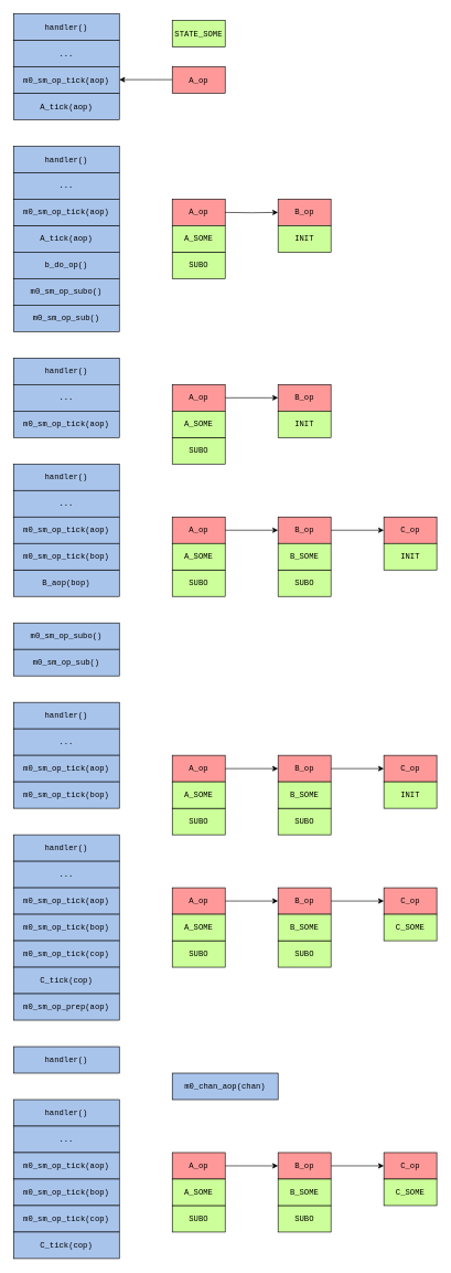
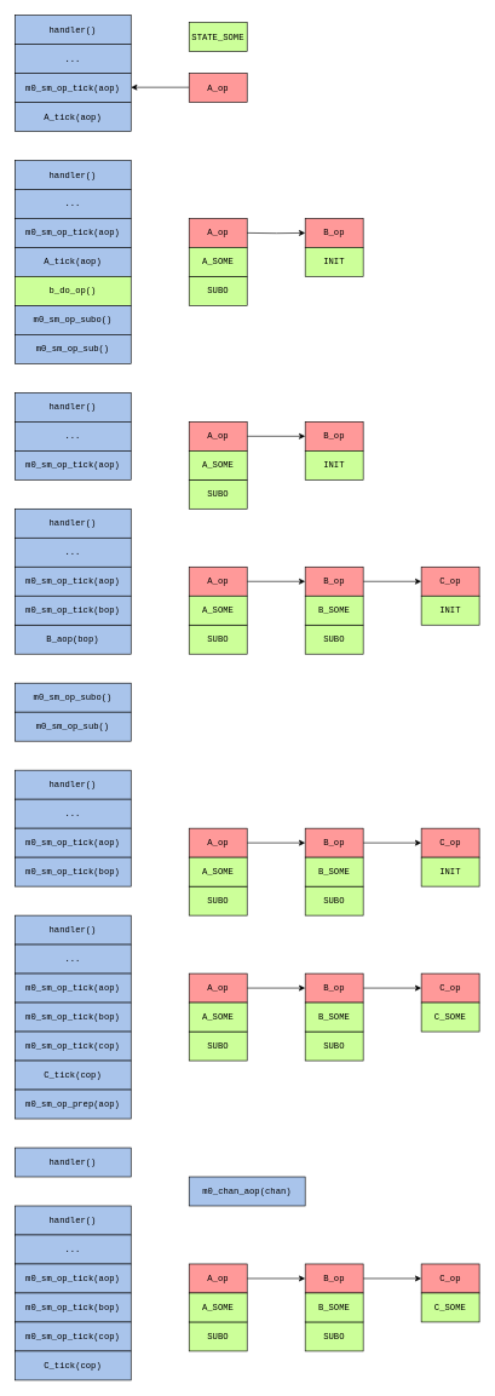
  <mxCell id="0" />
  <mxCell id="1" parent="0" />
  <mxCell id="2" value="&lt;font face=&quot;Courier New&quot;&gt;handler()&lt;/font&gt;" style="rounded=0;whiteSpace=wrap;html=1;fillColor=#A9C4EB;" parent="1" vertex="1"><mxGeometry x="20" y="20" width="160" height="40" as="geometry" /></mxCell>
  <mxCell id="3" value="&lt;font face=&quot;Courier New&quot;&gt;...&lt;/font&gt;" style="rounded=0;whiteSpace=wrap;html=1;fillColor=#A9C4EB;" parent="1" vertex="1"><mxGeometry x="20" y="60" width="160" height="40" as="geometry" /></mxCell>
  <mxCell id="4" value="&lt;font face=&quot;Courier New&quot;&gt;A_tick(aop)&lt;/font&gt;" style="rounded=0;whiteSpace=wrap;html=1;fillColor=#A9C4EB;" vertex="1" parent="1"><mxGeometry x="20" y="140" width="160" height="40" as="geometry" /></mxCell>
  <mxCell id="5" value="&lt;font face=&quot;Courier New&quot;&gt;handler()&lt;/font&gt;" style="rounded=0;whiteSpace=wrap;html=1;fillColor=#A9C4EB;" vertex="1" parent="1"><mxGeometry x="20" y="220" width="160" height="40" as="geometry" /></mxCell>
  <mxCell id="6" value="&lt;font face=&quot;Courier New&quot;&gt;...&lt;/font&gt;" style="rounded=0;whiteSpace=wrap;html=1;fillColor=#A9C4EB;" vertex="1" parent="1"><mxGeometry x="20" y="260" width="160" height="40" as="geometry" /></mxCell>
  <mxCell id="7" value="&lt;font face=&quot;Courier New&quot;&gt;A_tick(aop)&lt;/font&gt;" style="rounded=0;whiteSpace=wrap;html=1;fillColor=#A9C4EB;" vertex="1" parent="1"><mxGeometry x="20" y="340" width="160" height="40" as="geometry" /></mxCell>
- <mxCell id="8" value="&lt;font face=&quot;Courier New&quot;&gt;b_do_op()&lt;/font&gt;" style="rounded=0;whiteSpace=wrap;html=1;fillColor=#A9C4EB;" vertex="1" parent="1"><mxGeometry x="20" y="380" width="160" height="40" as="geometry" /></mxCell>
+ <mxCell id="8" value="&lt;font face=&quot;Courier New&quot;&gt;b_do_op()&lt;/font&gt;" style="rounded=0;whiteSpace=wrap;html=1;fillColor=#ccff99;" vertex="1" parent="1"><mxGeometry x="20" y="380" width="160" height="40" as="geometry" /></mxCell>
  <mxCell id="9" style="edgeStyle=orthogonalEdgeStyle;rounded=0;orthogonalLoop=1;jettySize=auto;html=1;entryX=1;entryY=0.5;entryDx=0;entryDy=0;" edge="1" parent="1"><mxGeometry relative="1" as="geometry"><mxPoint x="260" y="119.5" as="sourcePoint" /><mxPoint x="180" y="119.5" as="targetPoint" /><Array as="points" /></mxGeometry></mxCell>
  <mxCell id="10" value="&lt;font face=&quot;Courier New&quot;&gt;A_op&lt;br&gt;&lt;/font&gt;" style="rounded=0;whiteSpace=wrap;html=1;fillColor=#FF9999;" vertex="1" parent="1"><mxGeometry x="260" y="100" width="80" height="40" as="geometry" /></mxCell>
  <mxCell id="11" value="&lt;font face=&quot;Courier New&quot;&gt;A_op&lt;/font&gt;" style="rounded=0;whiteSpace=wrap;html=1;fillColor=#FF9999;" vertex="1" parent="1"><mxGeometry x="260" y="300" width="80" height="40" as="geometry" /></mxCell>
  <mxCell id="12" value="&lt;font face=&quot;Courier New&quot;&gt;m0_sm_op_subo()&lt;/font&gt;" style="rounded=0;whiteSpace=wrap;html=1;fillColor=#A9C4EB;" vertex="1" parent="1"><mxGeometry x="20" y="420" width="160" height="40" as="geometry" /></mxCell>
  <mxCell id="13" value="&lt;font face=&quot;Courier New&quot;&gt;m0_sm_op_sub()&lt;/font&gt;" style="rounded=0;whiteSpace=wrap;html=1;fillColor=#A9C4EB;" vertex="1" parent="1"><mxGeometry x="20" y="460" width="160" height="40" as="geometry" /></mxCell>
  <mxCell id="14" value="&lt;font face=&quot;Courier New&quot;&gt;m0_sm_op_tick(aop)&lt;/font&gt;" style="rounded=0;whiteSpace=wrap;html=1;fillColor=#A9C4EB;" vertex="1" parent="1"><mxGeometry x="20" y="100" width="160" height="40" as="geometry" /></mxCell>
  <mxCell id="15" value="&lt;font face=&quot;Courier New&quot;&gt;m0_sm_op_tick(aop)&lt;/font&gt;" style="rounded=0;whiteSpace=wrap;html=1;fillColor=#A9C4EB;" vertex="1" parent="1"><mxGeometry x="20" y="300" width="160" height="40" as="geometry" /></mxCell>
  <mxCell id="16" value="&lt;font face=&quot;Courier New&quot;&gt;handler()&lt;/font&gt;" style="rounded=0;whiteSpace=wrap;html=1;fillColor=#A9C4EB;" vertex="1" parent="1"><mxGeometry x="20" y="700" width="160" height="40" as="geometry" /></mxCell>
  <mxCell id="17" value="&lt;font face=&quot;Courier New&quot;&gt;...&lt;/font&gt;" style="rounded=0;whiteSpace=wrap;html=1;fillColor=#A9C4EB;" vertex="1" parent="1"><mxGeometry x="20" y="740" width="160" height="40" as="geometry" /></mxCell>
  <mxCell id="18" value="&lt;font face=&quot;Courier New&quot;&gt;m0_sm_op_tick(aop)&lt;/font&gt;" style="rounded=0;whiteSpace=wrap;html=1;fillColor=#A9C4EB;" vertex="1" parent="1"><mxGeometry x="20" y="780" width="160" height="40" as="geometry" /></mxCell>
  <mxCell id="19" value="&lt;font face=&quot;Courier New&quot;&gt;B_aop(bop)&lt;/font&gt;" style="rounded=0;whiteSpace=wrap;html=1;fillColor=#A9C4EB;" vertex="1" parent="1"><mxGeometry x="20" y="860" width="160" height="40" as="geometry" /></mxCell>
  <mxCell id="20" value="&lt;font face=&quot;Courier New&quot;&gt;m0_sm_op_subo()&lt;/font&gt;" style="rounded=0;whiteSpace=wrap;html=1;fillColor=#A9C4EB;" vertex="1" parent="1"><mxGeometry x="20" y="940" width="160" height="40" as="geometry" /></mxCell>
  <mxCell id="21" value="&lt;font face=&quot;Courier New&quot;&gt;m0_sm_op_sub()&lt;/font&gt;" style="rounded=0;whiteSpace=wrap;html=1;fillColor=#A9C4EB;" vertex="1" parent="1"><mxGeometry x="20" y="980" width="160" height="40" as="geometry" /></mxCell>
  <mxCell id="22" value="&lt;font face=&quot;Courier New&quot;&gt;m0_sm_op_tick(bop)&lt;/font&gt;" style="rounded=0;whiteSpace=wrap;html=1;fillColor=#A9C4EB;" vertex="1" parent="1"><mxGeometry x="20" y="820" width="160" height="40" as="geometry" /></mxCell>
  <mxCell id="23" value="&lt;font face=&quot;Courier New&quot;&gt;handler()&lt;/font&gt;" style="rounded=0;whiteSpace=wrap;html=1;fillColor=#A9C4EB;" vertex="1" parent="1"><mxGeometry x="20" y="540" width="160" height="40" as="geometry" /></mxCell>
  <mxCell id="24" value="&lt;font face=&quot;Courier New&quot;&gt;...&lt;/font&gt;" style="rounded=0;whiteSpace=wrap;html=1;fillColor=#A9C4EB;" vertex="1" parent="1"><mxGeometry x="20" y="580" width="160" height="40" as="geometry" /></mxCell>
  <mxCell id="25" value="&lt;font face=&quot;Courier New&quot;&gt;m0_sm_op_tick(aop)&lt;/font&gt;" style="rounded=0;whiteSpace=wrap;html=1;fillColor=#A9C4EB;" vertex="1" parent="1"><mxGeometry x="20" y="620" width="160" height="40" as="geometry" /></mxCell>
  <mxCell id="26" style="edgeStyle=orthogonalEdgeStyle;rounded=0;orthogonalLoop=1;jettySize=auto;html=1;exitX=1;exitY=0.5;exitDx=0;exitDy=0;entryX=0;entryY=0.5;entryDx=0;entryDy=0;" edge="1" parent="1" source="27" target="28"><mxGeometry relative="1" as="geometry"><Array as="points" /></mxGeometry></mxCell>
  <mxCell id="27" value="&lt;font face=&quot;Courier New&quot;&gt;A_op&lt;/font&gt;" style="rounded=0;whiteSpace=wrap;html=1;fillColor=#FF9999;" vertex="1" parent="1"><mxGeometry x="260" y="580" width="80" height="40" as="geometry" /></mxCell>
  <mxCell id="28" value="&lt;font face=&quot;Courier New&quot;&gt;B_op&lt;/font&gt;" style="rounded=0;whiteSpace=wrap;html=1;fillColor=#FF9999;" vertex="1" parent="1"><mxGeometry x="420" y="580" width="80" height="40" as="geometry" /></mxCell>
  <mxCell id="29" value="&lt;font face=&quot;Courier New&quot;&gt;handler()&lt;/font&gt;" style="rounded=0;whiteSpace=wrap;html=1;fillColor=#A9C4EB;" vertex="1" parent="1"><mxGeometry x="20" y="1060" width="160" height="40" as="geometry" /></mxCell>
  <mxCell id="30" value="&lt;font face=&quot;Courier New&quot;&gt;...&lt;/font&gt;" style="rounded=0;whiteSpace=wrap;html=1;fillColor=#A9C4EB;" vertex="1" parent="1"><mxGeometry x="20" y="1100" width="160" height="40" as="geometry" /></mxCell>
  <mxCell id="31" value="&lt;font face=&quot;Courier New&quot;&gt;m0_sm_op_tick(aop)&lt;/font&gt;" style="rounded=0;whiteSpace=wrap;html=1;fillColor=#A9C4EB;" vertex="1" parent="1"><mxGeometry x="20" y="1140" width="160" height="40" as="geometry" /></mxCell>
  <mxCell id="32" style="edgeStyle=orthogonalEdgeStyle;rounded=0;orthogonalLoop=1;jettySize=auto;html=1;exitX=1;exitY=0.5;exitDx=0;exitDy=0;entryX=0;entryY=0.5;entryDx=0;entryDy=0;" edge="1" parent="1" source="33" target="35"><mxGeometry relative="1" as="geometry"><Array as="points" /></mxGeometry></mxCell>
  <mxCell id="33" value="&lt;font face=&quot;Courier New&quot;&gt;A_op&lt;/font&gt;" style="rounded=0;whiteSpace=wrap;html=1;fillColor=#FF9999;" vertex="1" parent="1"><mxGeometry x="260" y="1140" width="80" height="40" as="geometry" /></mxCell>
  <mxCell id="34" style="edgeStyle=orthogonalEdgeStyle;rounded=0;orthogonalLoop=1;jettySize=auto;html=1;exitX=1;exitY=0.5;exitDx=0;exitDy=0;entryX=0;entryY=0.5;entryDx=0;entryDy=0;" edge="1" parent="1" source="35" target="37"><mxGeometry relative="1" as="geometry" /></mxCell>
  <mxCell id="35" value="&lt;font face=&quot;Courier New&quot;&gt;B_op&lt;/font&gt;" style="rounded=0;whiteSpace=wrap;html=1;fillColor=#FF9999;" vertex="1" parent="1"><mxGeometry x="420" y="1140" width="80" height="40" as="geometry" /></mxCell>
  <mxCell id="36" value="&lt;font face=&quot;Courier New&quot;&gt;m0_sm_op_tick(bop)&lt;/font&gt;" style="rounded=0;whiteSpace=wrap;html=1;fillColor=#A9C4EB;" vertex="1" parent="1"><mxGeometry x="20" y="1180" width="160" height="40" as="geometry" /></mxCell>
  <mxCell id="37" value="&lt;font face=&quot;Courier New&quot;&gt;C_op&lt;/font&gt;" style="rounded=0;whiteSpace=wrap;html=1;fillColor=#FF9999;" vertex="1" parent="1"><mxGeometry x="580" y="1140" width="80" height="40" as="geometry" /></mxCell>
  <mxCell id="38" style="edgeStyle=orthogonalEdgeStyle;rounded=0;orthogonalLoop=1;jettySize=auto;html=1;exitX=1;exitY=0.5;exitDx=0;exitDy=0;entryX=0;entryY=0.5;entryDx=0;entryDy=0;" edge="1" parent="1" target="39"><mxGeometry relative="1" as="geometry"><mxPoint x="340" y="320" as="sourcePoint" /><Array as="points" /></mxGeometry></mxCell>
  <mxCell id="39" value="&lt;font face=&quot;Courier New&quot;&gt;B_op&lt;/font&gt;" style="rounded=0;whiteSpace=wrap;html=1;fillColor=#FF9999;" vertex="1" parent="1"><mxGeometry x="420" y="300" width="80" height="40" as="geometry" /></mxCell>
  <mxCell id="40" style="edgeStyle=orthogonalEdgeStyle;rounded=0;orthogonalLoop=1;jettySize=auto;html=1;exitX=1;exitY=0.5;exitDx=0;exitDy=0;entryX=0;entryY=0.5;entryDx=0;entryDy=0;" edge="1" parent="1" source="41" target="43"><mxGeometry relative="1" as="geometry"><Array as="points" /></mxGeometry></mxCell>
  <mxCell id="41" value="&lt;font face=&quot;Courier New&quot;&gt;A_op&lt;/font&gt;" style="rounded=0;whiteSpace=wrap;html=1;fillColor=#FF9999;" vertex="1" parent="1"><mxGeometry x="260" y="780" width="80" height="40" as="geometry" /></mxCell>
  <mxCell id="42" style="edgeStyle=orthogonalEdgeStyle;rounded=0;orthogonalLoop=1;jettySize=auto;html=1;exitX=1;exitY=0.5;exitDx=0;exitDy=0;entryX=0;entryY=0.5;entryDx=0;entryDy=0;" edge="1" parent="1" source="43" target="44"><mxGeometry relative="1" as="geometry" /></mxCell>
  <mxCell id="43" value="&lt;font face=&quot;Courier New&quot;&gt;B_op&lt;/font&gt;" style="rounded=0;whiteSpace=wrap;html=1;fillColor=#FF9999;" vertex="1" parent="1"><mxGeometry x="420" y="780" width="80" height="40" as="geometry" /></mxCell>
  <mxCell id="44" value="&lt;font face=&quot;Courier New&quot;&gt;C_op&lt;/font&gt;" style="rounded=0;whiteSpace=wrap;html=1;fillColor=#FF9999;" vertex="1" parent="1"><mxGeometry x="580" y="780" width="80" height="40" as="geometry" /></mxCell>
  <mxCell id="45" value="&lt;font face=&quot;Courier New&quot;&gt;handler()&lt;/font&gt;" style="rounded=0;whiteSpace=wrap;html=1;fillColor=#A9C4EB;" vertex="1" parent="1"><mxGeometry x="20" y="1260" width="160" height="40" as="geometry" /></mxCell>
  <mxCell id="46" value="&lt;font face=&quot;Courier New&quot;&gt;...&lt;/font&gt;" style="rounded=0;whiteSpace=wrap;html=1;fillColor=#A9C4EB;" vertex="1" parent="1"><mxGeometry x="20" y="1300" width="160" height="40" as="geometry" /></mxCell>
  <mxCell id="47" value="&lt;font face=&quot;Courier New&quot;&gt;m0_sm_op_tick(aop)&lt;/font&gt;" style="rounded=0;whiteSpace=wrap;html=1;fillColor=#A9C4EB;" vertex="1" parent="1"><mxGeometry x="20" y="1340" width="160" height="40" as="geometry" /></mxCell>
  <mxCell id="48" style="edgeStyle=orthogonalEdgeStyle;rounded=0;orthogonalLoop=1;jettySize=auto;html=1;exitX=1;exitY=0.5;exitDx=0;exitDy=0;entryX=0;entryY=0.5;entryDx=0;entryDy=0;" edge="1" parent="1" source="49" target="51"><mxGeometry relative="1" as="geometry"><Array as="points" /></mxGeometry></mxCell>
  <mxCell id="49" value="&lt;font face=&quot;Courier New&quot;&gt;A_op&lt;/font&gt;" style="rounded=0;whiteSpace=wrap;html=1;fillColor=#FF9999;" vertex="1" parent="1"><mxGeometry x="260" y="1340" width="80" height="40" as="geometry" /></mxCell>
  <mxCell id="50" style="edgeStyle=orthogonalEdgeStyle;rounded=0;orthogonalLoop=1;jettySize=auto;html=1;exitX=1;exitY=0.5;exitDx=0;exitDy=0;entryX=0;entryY=0.5;entryDx=0;entryDy=0;" edge="1" parent="1" source="51" target="53"><mxGeometry relative="1" as="geometry" /></mxCell>
  <mxCell id="51" value="&lt;font face=&quot;Courier New&quot;&gt;B_op&lt;/font&gt;" style="rounded=0;whiteSpace=wrap;html=1;fillColor=#FF9999;" vertex="1" parent="1"><mxGeometry x="420" y="1340" width="80" height="40" as="geometry" /></mxCell>
  <mxCell id="52" value="&lt;font face=&quot;Courier New&quot;&gt;m0_sm_op_tick(bop)&lt;/font&gt;" style="rounded=0;whiteSpace=wrap;html=1;fillColor=#A9C4EB;" vertex="1" parent="1"><mxGeometry x="20" y="1380" width="160" height="40" as="geometry" /></mxCell>
  <mxCell id="53" value="&lt;font face=&quot;Courier New&quot;&gt;C_op&lt;/font&gt;" style="rounded=0;whiteSpace=wrap;html=1;fillColor=#FF9999;" vertex="1" parent="1"><mxGeometry x="580" y="1340" width="80" height="40" as="geometry" /></mxCell>
  <mxCell id="54" value="&lt;font face=&quot;Courier New&quot;&gt;m0_sm_op_tick(cop)&lt;/font&gt;" style="rounded=0;whiteSpace=wrap;html=1;fillColor=#A9C4EB;" vertex="1" parent="1"><mxGeometry x="20" y="1420" width="160" height="40" as="geometry" /></mxCell>
  <mxCell id="55" value="&lt;font face=&quot;Courier New&quot;&gt;C_tick(cop)&lt;/font&gt;" style="rounded=0;whiteSpace=wrap;html=1;fillColor=#A9C4EB;" vertex="1" parent="1"><mxGeometry x="20" y="1460" width="160" height="40" as="geometry" /></mxCell>
  <mxCell id="56" value="&lt;font face=&quot;Courier New&quot;&gt;m0_sm_op_prep(aop)&lt;/font&gt;" style="rounded=0;whiteSpace=wrap;html=1;fillColor=#A9C4EB;" vertex="1" parent="1"><mxGeometry x="20" y="1500" width="160" height="40" as="geometry" /></mxCell>
  <mxCell id="57" value="&lt;font face=&quot;Courier New&quot;&gt;handler()&lt;/font&gt;" style="rounded=0;whiteSpace=wrap;html=1;fillColor=#A9C4EB;" vertex="1" parent="1"><mxGeometry x="20" y="1580" width="160" height="40" as="geometry" /></mxCell>
  <mxCell id="58" value="&lt;font face=&quot;Courier New&quot;&gt;m0_chan_aop(chan)&lt;/font&gt;" style="rounded=0;whiteSpace=wrap;html=1;fillColor=#A9C4EB;" vertex="1" parent="1"><mxGeometry x="260" y="1620" width="160" height="40" as="geometry" /></mxCell>
  <mxCell id="59" value="&lt;font face=&quot;Courier New&quot;&gt;handler()&lt;/font&gt;" style="rounded=0;whiteSpace=wrap;html=1;fillColor=#A9C4EB;" vertex="1" parent="1"><mxGeometry x="20" y="1660" width="160" height="40" as="geometry" /></mxCell>
  <mxCell id="60" value="&lt;font face=&quot;Courier New&quot;&gt;...&lt;/font&gt;" style="rounded=0;whiteSpace=wrap;html=1;fillColor=#A9C4EB;" vertex="1" parent="1"><mxGeometry x="20" y="1700" width="160" height="40" as="geometry" /></mxCell>
  <mxCell id="61" value="&lt;font face=&quot;Courier New&quot;&gt;m0_sm_op_tick(aop)&lt;/font&gt;" style="rounded=0;whiteSpace=wrap;html=1;fillColor=#A9C4EB;" vertex="1" parent="1"><mxGeometry x="20" y="1740" width="160" height="40" as="geometry" /></mxCell>
  <mxCell id="62" value="&lt;font face=&quot;Courier New&quot;&gt;m0_sm_op_tick(bop)&lt;/font&gt;" style="rounded=0;whiteSpace=wrap;html=1;fillColor=#A9C4EB;" vertex="1" parent="1"><mxGeometry x="20" y="1780" width="160" height="40" as="geometry" /></mxCell>
  <mxCell id="63" value="&lt;font face=&quot;Courier New&quot;&gt;m0_sm_op_tick(cop)&lt;/font&gt;" style="rounded=0;whiteSpace=wrap;html=1;fillColor=#A9C4EB;" vertex="1" parent="1"><mxGeometry x="20" y="1820" width="160" height="40" as="geometry" /></mxCell>
  <mxCell id="64" value="&lt;font face=&quot;Courier New&quot;&gt;C_tick(cop)&lt;/font&gt;" style="rounded=0;whiteSpace=wrap;html=1;fillColor=#A9C4EB;" vertex="1" parent="1"><mxGeometry x="20" y="1860" width="160" height="40" as="geometry" /></mxCell>
  <mxCell id="65" style="edgeStyle=orthogonalEdgeStyle;rounded=0;orthogonalLoop=1;jettySize=auto;html=1;exitX=1;exitY=0.5;exitDx=0;exitDy=0;entryX=0;entryY=0.5;entryDx=0;entryDy=0;" edge="1" parent="1" source="66" target="68"><mxGeometry relative="1" as="geometry"><Array as="points" /></mxGeometry></mxCell>
  <mxCell id="66" value="&lt;font face=&quot;Courier New&quot;&gt;A_op&lt;/font&gt;" style="rounded=0;whiteSpace=wrap;html=1;fillColor=#FF9999;" vertex="1" parent="1"><mxGeometry x="260" y="1740" width="80" height="40" as="geometry" /></mxCell>
  <mxCell id="67" style="edgeStyle=orthogonalEdgeStyle;rounded=0;orthogonalLoop=1;jettySize=auto;html=1;exitX=1;exitY=0.5;exitDx=0;exitDy=0;entryX=0;entryY=0.5;entryDx=0;entryDy=0;" edge="1" parent="1" source="68" target="69"><mxGeometry relative="1" as="geometry" /></mxCell>
  <mxCell id="68" value="&lt;font face=&quot;Courier New&quot;&gt;B_op&lt;/font&gt;" style="rounded=0;whiteSpace=wrap;html=1;fillColor=#FF9999;" vertex="1" parent="1"><mxGeometry x="420" y="1740" width="80" height="40" as="geometry" /></mxCell>
  <mxCell id="69" value="&lt;font face=&quot;Courier New&quot;&gt;C_op&lt;/font&gt;" style="rounded=0;whiteSpace=wrap;html=1;fillColor=#FF9999;" vertex="1" parent="1"><mxGeometry x="580" y="1740" width="80" height="40" as="geometry" /></mxCell>
  <mxCell id="70" value="&lt;font face=&quot;Courier New&quot;&gt;STATE_SOME&lt;br&gt;&lt;/font&gt;" style="rounded=0;whiteSpace=wrap;html=1;fillColor=#CCFF99;" vertex="1" parent="1"><mxGeometry x="260" y="30" width="80" height="40" as="geometry" /></mxCell>
  <mxCell id="71" value="&lt;font face=&quot;Courier New&quot;&gt;SUBO&lt;br&gt;&lt;/font&gt;" style="rounded=0;whiteSpace=wrap;html=1;fillColor=#CCFF99;" vertex="1" parent="1"><mxGeometry x="260" y="380" width="80" height="40" as="geometry" /></mxCell>
  <mxCell id="72" value="&lt;font face=&quot;Courier New&quot;&gt;INIT&lt;br&gt;&lt;/font&gt;" style="rounded=0;whiteSpace=wrap;html=1;fillColor=#CCFF99;" vertex="1" parent="1"><mxGeometry x="420" y="340" width="80" height="40" as="geometry" /></mxCell>
  <mxCell id="73" value="&lt;font face=&quot;Courier New&quot;&gt;SUBO&lt;br&gt;&lt;/font&gt;" style="rounded=0;whiteSpace=wrap;html=1;fillColor=#CCFF99;" vertex="1" parent="1"><mxGeometry x="260" y="660" width="80" height="40" as="geometry" /></mxCell>
  <mxCell id="74" value="&lt;font face=&quot;Courier New&quot;&gt;INIT&lt;br&gt;&lt;/font&gt;" style="rounded=0;whiteSpace=wrap;html=1;fillColor=#CCFF99;" vertex="1" parent="1"><mxGeometry x="420" y="620" width="80" height="40" as="geometry" /></mxCell>
  <mxCell id="75" value="&lt;font face=&quot;Courier New&quot;&gt;SUBO&lt;br&gt;&lt;/font&gt;" style="rounded=0;whiteSpace=wrap;html=1;fillColor=#CCFF99;" vertex="1" parent="1"><mxGeometry x="260" y="860" width="80" height="40" as="geometry" /></mxCell>
  <mxCell id="76" value="&lt;font face=&quot;Courier New&quot;&gt;SUBO&lt;br&gt;&lt;/font&gt;" style="rounded=0;whiteSpace=wrap;html=1;fillColor=#CCFF99;" vertex="1" parent="1"><mxGeometry x="420" y="860" width="80" height="40" as="geometry" /></mxCell>
  <mxCell id="77" value="&lt;font face=&quot;Courier New&quot;&gt;INIT&lt;br&gt;&lt;/font&gt;" style="rounded=0;whiteSpace=wrap;html=1;fillColor=#CCFF99;" vertex="1" parent="1"><mxGeometry x="580" y="820" width="80" height="40" as="geometry" /></mxCell>
  <mxCell id="78" value="&lt;font face=&quot;Courier New&quot;&gt;A_SOME&lt;br&gt;&lt;/font&gt;" style="rounded=0;whiteSpace=wrap;html=1;fillColor=#CCFF99;" vertex="1" parent="1"><mxGeometry x="260" y="340" width="80" height="40" as="geometry" /></mxCell>
  <mxCell id="79" value="&lt;font face=&quot;Courier New&quot;&gt;A_SOME&lt;br&gt;&lt;/font&gt;" style="rounded=0;whiteSpace=wrap;html=1;fillColor=#CCFF99;" vertex="1" parent="1"><mxGeometry x="260" y="620" width="80" height="40" as="geometry" /></mxCell>
  <mxCell id="80" value="&lt;font face=&quot;Courier New&quot;&gt;A_SOME&lt;br&gt;&lt;/font&gt;" style="rounded=0;whiteSpace=wrap;html=1;fillColor=#CCFF99;" vertex="1" parent="1"><mxGeometry x="260" y="820" width="80" height="40" as="geometry" /></mxCell>
  <mxCell id="81" value="&lt;font face=&quot;Courier New&quot;&gt;B_SOME&lt;br&gt;&lt;/font&gt;" style="rounded=0;whiteSpace=wrap;html=1;fillColor=#CCFF99;" vertex="1" parent="1"><mxGeometry x="420" y="820" width="80" height="40" as="geometry" /></mxCell>
  <mxCell id="82" value="&lt;font face=&quot;Courier New&quot;&gt;SUBO&lt;br&gt;&lt;/font&gt;" style="rounded=0;whiteSpace=wrap;html=1;fillColor=#CCFF99;" vertex="1" parent="1"><mxGeometry x="260" y="1220" width="80" height="40" as="geometry" /></mxCell>
  <mxCell id="83" value="&lt;font face=&quot;Courier New&quot;&gt;SUBO&lt;br&gt;&lt;/font&gt;" style="rounded=0;whiteSpace=wrap;html=1;fillColor=#CCFF99;" vertex="1" parent="1"><mxGeometry x="420" y="1220" width="80" height="40" as="geometry" /></mxCell>
  <mxCell id="84" value="&lt;font face=&quot;Courier New&quot;&gt;INIT&lt;br&gt;&lt;/font&gt;" style="rounded=0;whiteSpace=wrap;html=1;fillColor=#CCFF99;" vertex="1" parent="1"><mxGeometry x="580" y="1180" width="80" height="40" as="geometry" /></mxCell>
  <mxCell id="85" value="&lt;font face=&quot;Courier New&quot;&gt;A_SOME&lt;br&gt;&lt;/font&gt;" style="rounded=0;whiteSpace=wrap;html=1;fillColor=#CCFF99;" vertex="1" parent="1"><mxGeometry x="260" y="1180" width="80" height="40" as="geometry" /></mxCell>
  <mxCell id="86" value="&lt;font face=&quot;Courier New&quot;&gt;B_SOME&lt;br&gt;&lt;/font&gt;" style="rounded=0;whiteSpace=wrap;html=1;fillColor=#CCFF99;" vertex="1" parent="1"><mxGeometry x="420" y="1180" width="80" height="40" as="geometry" /></mxCell>
  <mxCell id="87" value="&lt;font face=&quot;Courier New&quot;&gt;SUBO&lt;br&gt;&lt;/font&gt;" style="rounded=0;whiteSpace=wrap;html=1;fillColor=#CCFF99;" vertex="1" parent="1"><mxGeometry x="260" y="1420" width="80" height="40" as="geometry" /></mxCell>
  <mxCell id="88" value="&lt;font face=&quot;Courier New&quot;&gt;SUBO&lt;br&gt;&lt;/font&gt;" style="rounded=0;whiteSpace=wrap;html=1;fillColor=#CCFF99;" vertex="1" parent="1"><mxGeometry x="420" y="1420" width="80" height="40" as="geometry" /></mxCell>
  <mxCell id="89" value="&lt;font face=&quot;Courier New&quot;&gt;C_SOME&lt;br&gt;&lt;/font&gt;" style="rounded=0;whiteSpace=wrap;html=1;fillColor=#CCFF99;" vertex="1" parent="1"><mxGeometry x="580" y="1380" width="80" height="40" as="geometry" /></mxCell>
  <mxCell id="90" value="&lt;font face=&quot;Courier New&quot;&gt;A_SOME&lt;br&gt;&lt;/font&gt;" style="rounded=0;whiteSpace=wrap;html=1;fillColor=#CCFF99;" vertex="1" parent="1"><mxGeometry x="260" y="1380" width="80" height="40" as="geometry" /></mxCell>
  <mxCell id="91" value="&lt;font face=&quot;Courier New&quot;&gt;B_SOME&lt;br&gt;&lt;/font&gt;" style="rounded=0;whiteSpace=wrap;html=1;fillColor=#CCFF99;" vertex="1" parent="1"><mxGeometry x="420" y="1380" width="80" height="40" as="geometry" /></mxCell>
  <mxCell id="92" value="&lt;font face=&quot;Courier New&quot;&gt;SUBO&lt;br&gt;&lt;/font&gt;" style="rounded=0;whiteSpace=wrap;html=1;fillColor=#CCFF99;" vertex="1" parent="1"><mxGeometry x="260" y="1820" width="80" height="40" as="geometry" /></mxCell>
  <mxCell id="93" value="&lt;font face=&quot;Courier New&quot;&gt;SUBO&lt;br&gt;&lt;/font&gt;" style="rounded=0;whiteSpace=wrap;html=1;fillColor=#CCFF99;" vertex="1" parent="1"><mxGeometry x="420" y="1820" width="80" height="40" as="geometry" /></mxCell>
  <mxCell id="94" value="&lt;font face=&quot;Courier New&quot;&gt;C_SOME&lt;br&gt;&lt;/font&gt;" style="rounded=0;whiteSpace=wrap;html=1;fillColor=#CCFF99;" vertex="1" parent="1"><mxGeometry x="580" y="1780" width="80" height="40" as="geometry" /></mxCell>
  <mxCell id="95" value="&lt;font face=&quot;Courier New&quot;&gt;A_SOME&lt;br&gt;&lt;/font&gt;" style="rounded=0;whiteSpace=wrap;html=1;fillColor=#CCFF99;" vertex="1" parent="1"><mxGeometry x="260" y="1780" width="80" height="40" as="geometry" /></mxCell>
  <mxCell id="96" value="&lt;font face=&quot;Courier New&quot;&gt;B_SOME&lt;br&gt;&lt;/font&gt;" style="rounded=0;whiteSpace=wrap;html=1;fillColor=#CCFF99;" vertex="1" parent="1"><mxGeometry x="420" y="1780" width="80" height="40" as="geometry" /></mxCell>
